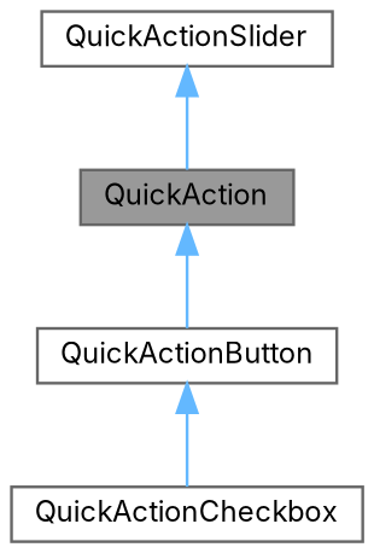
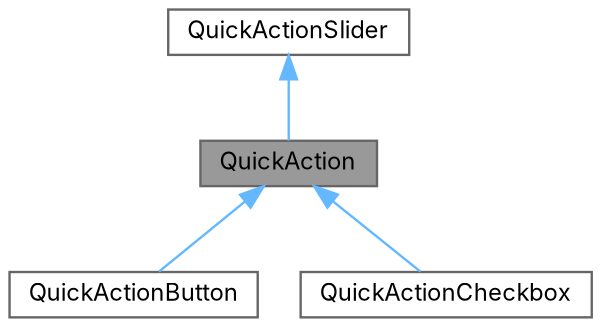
  digraph {
    fontname=Inter
    node [color=gray40 fillcolor=white fontname=Inter fontsize=10 shape=box style=filled]
    edge [color=steelblue1 dir=back fontname=Inter fontsize=10 labelfontname=Helvetica labelfontsize=10 style=solid]
    n1 [fillcolor=grey60 fontcolor=black height=0.2 label=QuickAction width=0.4]
    n2 [height=0.2 label=QuickActionButton width=0.4]
    n3 [height=0.2 label=QuickActionCheckbox width=0.4]
    n4 [height=0.2 label=QuickActionSlider width=0.4]
    n1 -> n2
-   n2 -> n3
+   n1 -> n3
    n4 -> n1
  }
